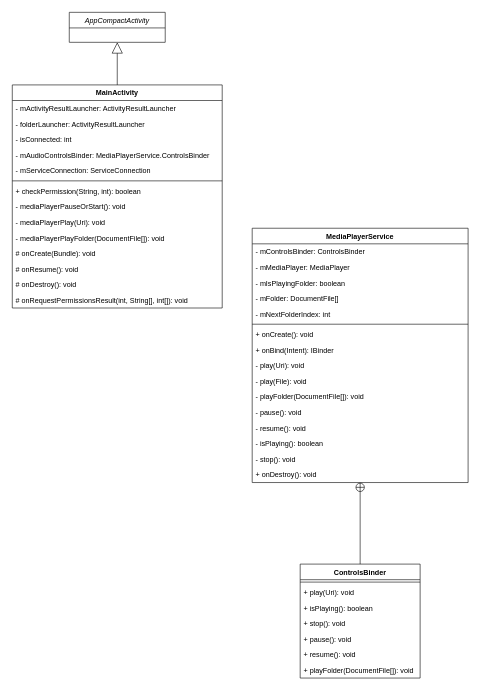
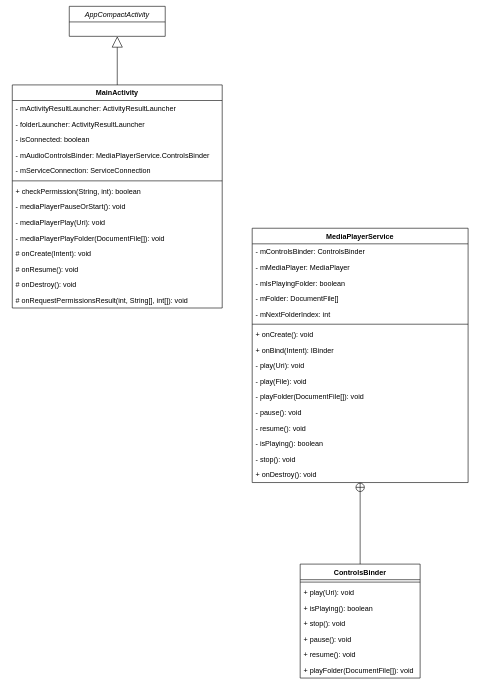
  <mxCell id="0" />
  <mxCell id="1" parent="0" />
- <mxCell id="2" value="AppCompactActivity" style="swimlane;fontStyle=2;align=center;verticalAlign=top;childLayout=stackLayout;horizontal=1;startSize=26;horizontalStack=0;resizeParent=1;resizeLast=0;collapsible=1;marginBottom=0;rounded=0;shadow=0;strokeWidth=1;" parent="1" vertex="1"><mxGeometry x="115" y="20" width="160" height="50" as="geometry"><mxRectangle x="230" y="140" width="160" height="26" as="alternateBounds" /></mxGeometry></mxCell>
+ <mxCell id="2" value="AppCompactActivity" style="swimlane;fontStyle=2;align=center;verticalAlign=top;childLayout=stackLayout;horizontal=1;startSize=26;horizontalStack=0;resizeParent=1;resizeLast=0;collapsible=1;marginBottom=0;rounded=0;shadow=0;strokeWidth=1;" parent="1" vertex="1"><mxGeometry x="115" y="10" width="160" height="50" as="geometry"><mxRectangle x="230" y="140" width="160" height="26" as="alternateBounds" /></mxGeometry></mxCell>
  <mxCell id="3" value="MainActivity" style="swimlane;fontStyle=1;align=center;verticalAlign=top;childLayout=stackLayout;horizontal=1;startSize=26;horizontalStack=0;resizeParent=1;resizeParentMax=0;resizeLast=0;collapsible=1;marginBottom=0;" vertex="1" parent="1"><mxGeometry x="20" y="141" width="350" height="372" as="geometry" /></mxCell>
  <mxCell id="4" value="- mActivityResultLauncher: ActivityResultLauncher" style="text;strokeColor=none;fillColor=none;align=left;verticalAlign=top;spacingLeft=4;spacingRight=4;overflow=hidden;rotatable=0;points=[[0,0.5],[1,0.5]];portConstraint=eastwest;" vertex="1" parent="3"><mxGeometry y="26" width="350" height="26" as="geometry" /></mxCell>
  <mxCell id="5" value="- folderLauncher: ActivityResultLauncher" style="text;strokeColor=none;fillColor=none;align=left;verticalAlign=top;spacingLeft=4;spacingRight=4;overflow=hidden;rotatable=0;points=[[0,0.5],[1,0.5]];portConstraint=eastwest;" vertex="1" parent="3"><mxGeometry y="52" width="350" height="26" as="geometry" /></mxCell>
- <mxCell id="6" value="- isConnected: int" style="text;strokeColor=none;fillColor=none;align=left;verticalAlign=top;spacingLeft=4;spacingRight=4;overflow=hidden;rotatable=0;points=[[0,0.5],[1,0.5]];portConstraint=eastwest;" vertex="1" parent="3"><mxGeometry y="78" width="350" height="26" as="geometry" /></mxCell>
+ <mxCell id="6" value="- isConnected: boolean" style="text;strokeColor=none;fillColor=none;align=left;verticalAlign=top;spacingLeft=4;spacingRight=4;overflow=hidden;rotatable=0;points=[[0,0.5],[1,0.5]];portConstraint=eastwest;" vertex="1" parent="3"><mxGeometry y="78" width="350" height="26" as="geometry" /></mxCell>
  <mxCell id="7" value="- mAudioControlsBinder: MediaPlayerService.ControlsBinder" style="text;strokeColor=none;fillColor=none;align=left;verticalAlign=top;spacingLeft=4;spacingRight=4;overflow=hidden;rotatable=0;points=[[0,0.5],[1,0.5]];portConstraint=eastwest;" vertex="1" parent="3"><mxGeometry y="104" width="350" height="26" as="geometry" /></mxCell>
  <mxCell id="8" value="- mServiceConnection: ServiceConnection" style="text;strokeColor=none;fillColor=none;align=left;verticalAlign=top;spacingLeft=4;spacingRight=4;overflow=hidden;rotatable=0;points=[[0,0.5],[1,0.5]];portConstraint=eastwest;" vertex="1" parent="3"><mxGeometry y="130" width="350" height="26" as="geometry" /></mxCell>
  <mxCell id="9" value="" style="line;strokeWidth=1;fillColor=none;align=left;verticalAlign=middle;spacingTop=-1;spacingLeft=3;spacingRight=3;rotatable=0;labelPosition=right;points=[];portConstraint=eastwest;" vertex="1" parent="3"><mxGeometry y="156" width="350" height="8" as="geometry" /></mxCell>
  <mxCell id="10" value="+ checkPermission(String, int): boolean" style="text;strokeColor=none;fillColor=none;align=left;verticalAlign=top;spacingLeft=4;spacingRight=4;overflow=hidden;rotatable=0;points=[[0,0.5],[1,0.5]];portConstraint=eastwest;" vertex="1" parent="3"><mxGeometry y="164" width="350" height="26" as="geometry" /></mxCell>
  <mxCell id="11" value="- mediaPlayerPauseOrStart(): void" style="text;strokeColor=none;fillColor=none;align=left;verticalAlign=top;spacingLeft=4;spacingRight=4;overflow=hidden;rotatable=0;points=[[0,0.5],[1,0.5]];portConstraint=eastwest;" vertex="1" parent="3"><mxGeometry y="190" width="350" height="26" as="geometry" /></mxCell>
  <mxCell id="12" value="- mediaPlayerPlay(Uri): void" style="text;strokeColor=none;fillColor=none;align=left;verticalAlign=top;spacingLeft=4;spacingRight=4;overflow=hidden;rotatable=0;points=[[0,0.5],[1,0.5]];portConstraint=eastwest;" vertex="1" parent="3"><mxGeometry y="216" width="350" height="26" as="geometry" /></mxCell>
  <mxCell id="13" value="- mediaPlayerPlayFolder(DocumentFile[]): void" style="text;strokeColor=none;fillColor=none;align=left;verticalAlign=top;spacingLeft=4;spacingRight=4;overflow=hidden;rotatable=0;points=[[0,0.5],[1,0.5]];portConstraint=eastwest;" vertex="1" parent="3"><mxGeometry y="242" width="350" height="26" as="geometry" /></mxCell>
- <mxCell id="14" value="# onCreate(Bundle): void" style="text;strokeColor=none;fillColor=none;align=left;verticalAlign=top;spacingLeft=4;spacingRight=4;overflow=hidden;rotatable=0;points=[[0,0.5],[1,0.5]];portConstraint=eastwest;" vertex="1" parent="3"><mxGeometry y="268" width="350" height="26" as="geometry" /></mxCell>
+ <mxCell id="14" value="# onCreate(Intent): void" style="text;strokeColor=none;fillColor=none;align=left;verticalAlign=top;spacingLeft=4;spacingRight=4;overflow=hidden;rotatable=0;points=[[0,0.5],[1,0.5]];portConstraint=eastwest;" vertex="1" parent="3"><mxGeometry y="268" width="350" height="26" as="geometry" /></mxCell>
  <mxCell id="15" value="# onResume(): void" style="text;strokeColor=none;fillColor=none;align=left;verticalAlign=top;spacingLeft=4;spacingRight=4;overflow=hidden;rotatable=0;points=[[0,0.5],[1,0.5]];portConstraint=eastwest;" vertex="1" parent="3"><mxGeometry y="294" width="350" height="26" as="geometry" /></mxCell>
  <mxCell id="16" value="# onDestroy(): void" style="text;strokeColor=none;fillColor=none;align=left;verticalAlign=top;spacingLeft=4;spacingRight=4;overflow=hidden;rotatable=0;points=[[0,0.5],[1,0.5]];portConstraint=eastwest;" vertex="1" parent="3"><mxGeometry y="320" width="350" height="26" as="geometry" /></mxCell>
  <mxCell id="17" value="# onRequestPermissionsResult(int, String[], int[]): void" style="text;strokeColor=none;fillColor=none;align=left;verticalAlign=top;spacingLeft=4;spacingRight=4;overflow=hidden;rotatable=0;points=[[0,0.5],[1,0.5]];portConstraint=eastwest;" vertex="1" parent="3"><mxGeometry y="346" width="350" height="26" as="geometry" /></mxCell>
  <mxCell id="18" value="" style="endArrow=block;endSize=16;endFill=0;html=1;rounded=0;exitX=0.5;exitY=0;exitDx=0;exitDy=0;entryX=0.5;entryY=1;entryDx=0;entryDy=0;" edge="1" parent="1" source="3" target="2"><mxGeometry x="0.155" y="-45" width="160" relative="1" as="geometry"><mxPoint x="450" y="230" as="sourcePoint" /><mxPoint x="610" y="230" as="targetPoint" /><mxPoint as="offset" /></mxGeometry></mxCell>
  <mxCell id="19" value="MediaPlayerService" style="swimlane;fontStyle=1;align=center;verticalAlign=top;childLayout=stackLayout;horizontal=1;startSize=26;horizontalStack=0;resizeParent=1;resizeParentMax=0;resizeLast=0;collapsible=1;marginBottom=0;" vertex="1" parent="1"><mxGeometry x="420" y="380" width="360" height="424" as="geometry" /></mxCell>
  <mxCell id="20" value="- mControlsBinder: ControlsBinder" style="text;strokeColor=none;fillColor=none;align=left;verticalAlign=top;spacingLeft=4;spacingRight=4;overflow=hidden;rotatable=0;points=[[0,0.5],[1,0.5]];portConstraint=eastwest;" vertex="1" parent="19"><mxGeometry y="26" width="360" height="26" as="geometry" /></mxCell>
  <mxCell id="21" value="- mMediaPlayer: MediaPlayer" style="text;strokeColor=none;fillColor=none;align=left;verticalAlign=top;spacingLeft=4;spacingRight=4;overflow=hidden;rotatable=0;points=[[0,0.5],[1,0.5]];portConstraint=eastwest;" vertex="1" parent="19"><mxGeometry y="52" width="360" height="26" as="geometry" /></mxCell>
  <mxCell id="22" value="- mIsPlayingFolder: boolean" style="text;strokeColor=none;fillColor=none;align=left;verticalAlign=top;spacingLeft=4;spacingRight=4;overflow=hidden;rotatable=0;points=[[0,0.5],[1,0.5]];portConstraint=eastwest;" vertex="1" parent="19"><mxGeometry y="78" width="360" height="26" as="geometry" /></mxCell>
  <mxCell id="23" value="- mFolder: DocumentFile[]" style="text;strokeColor=none;fillColor=none;align=left;verticalAlign=top;spacingLeft=4;spacingRight=4;overflow=hidden;rotatable=0;points=[[0,0.5],[1,0.5]];portConstraint=eastwest;" vertex="1" parent="19"><mxGeometry y="104" width="360" height="26" as="geometry" /></mxCell>
  <mxCell id="24" value="- mNextFolderIndex: int" style="text;strokeColor=none;fillColor=none;align=left;verticalAlign=top;spacingLeft=4;spacingRight=4;overflow=hidden;rotatable=0;points=[[0,0.5],[1,0.5]];portConstraint=eastwest;" vertex="1" parent="19"><mxGeometry y="130" width="360" height="26" as="geometry" /></mxCell>
  <mxCell id="25" value="" style="line;strokeWidth=1;fillColor=none;align=left;verticalAlign=middle;spacingTop=-1;spacingLeft=3;spacingRight=3;rotatable=0;labelPosition=right;points=[];portConstraint=eastwest;" vertex="1" parent="19"><mxGeometry y="156" width="360" height="8" as="geometry" /></mxCell>
  <mxCell id="26" value="+ onCreate(): void" style="text;strokeColor=none;fillColor=none;align=left;verticalAlign=top;spacingLeft=4;spacingRight=4;overflow=hidden;rotatable=0;points=[[0,0.5],[1,0.5]];portConstraint=eastwest;" vertex="1" parent="19"><mxGeometry y="164" width="360" height="26" as="geometry" /></mxCell>
  <mxCell id="27" value="+ onBind(Intent): IBinder" style="text;strokeColor=none;fillColor=none;align=left;verticalAlign=top;spacingLeft=4;spacingRight=4;overflow=hidden;rotatable=0;points=[[0,0.5],[1,0.5]];portConstraint=eastwest;" vertex="1" parent="19"><mxGeometry y="190" width="360" height="26" as="geometry" /></mxCell>
  <mxCell id="28" value="- play(Uri): void" style="text;strokeColor=none;fillColor=none;align=left;verticalAlign=top;spacingLeft=4;spacingRight=4;overflow=hidden;rotatable=0;points=[[0,0.5],[1,0.5]];portConstraint=eastwest;" vertex="1" parent="19"><mxGeometry y="216" width="360" height="26" as="geometry" /></mxCell>
  <mxCell id="29" value="- play(File): void" style="text;strokeColor=none;fillColor=none;align=left;verticalAlign=top;spacingLeft=4;spacingRight=4;overflow=hidden;rotatable=0;points=[[0,0.5],[1,0.5]];portConstraint=eastwest;" vertex="1" parent="19"><mxGeometry y="242" width="360" height="26" as="geometry" /></mxCell>
  <mxCell id="30" value="- playFolder(DocumentFile[]): void" style="text;strokeColor=none;fillColor=none;align=left;verticalAlign=top;spacingLeft=4;spacingRight=4;overflow=hidden;rotatable=0;points=[[0,0.5],[1,0.5]];portConstraint=eastwest;" vertex="1" parent="19"><mxGeometry y="268" width="360" height="26" as="geometry" /></mxCell>
  <mxCell id="31" value="- pause(): void" style="text;strokeColor=none;fillColor=none;align=left;verticalAlign=top;spacingLeft=4;spacingRight=4;overflow=hidden;rotatable=0;points=[[0,0.5],[1,0.5]];portConstraint=eastwest;" vertex="1" parent="19"><mxGeometry y="294" width="360" height="26" as="geometry" /></mxCell>
  <mxCell id="32" value="- resume(): void" style="text;strokeColor=none;fillColor=none;align=left;verticalAlign=top;spacingLeft=4;spacingRight=4;overflow=hidden;rotatable=0;points=[[0,0.5],[1,0.5]];portConstraint=eastwest;" vertex="1" parent="19"><mxGeometry y="320" width="360" height="26" as="geometry" /></mxCell>
  <mxCell id="33" value="- isPlaying(): boolean" style="text;strokeColor=none;fillColor=none;align=left;verticalAlign=top;spacingLeft=4;spacingRight=4;overflow=hidden;rotatable=0;points=[[0,0.5],[1,0.5]];portConstraint=eastwest;" vertex="1" parent="19"><mxGeometry y="346" width="360" height="26" as="geometry" /></mxCell>
  <mxCell id="34" value="- stop(): void" style="text;strokeColor=none;fillColor=none;align=left;verticalAlign=top;spacingLeft=4;spacingRight=4;overflow=hidden;rotatable=0;points=[[0,0.5],[1,0.5]];portConstraint=eastwest;" vertex="1" parent="19"><mxGeometry y="372" width="360" height="26" as="geometry" /></mxCell>
  <mxCell id="35" value="+ onDestroy(): void" style="text;strokeColor=none;fillColor=none;align=left;verticalAlign=top;spacingLeft=4;spacingRight=4;overflow=hidden;rotatable=0;points=[[0,0.5],[1,0.5]];portConstraint=eastwest;" vertex="1" parent="19"><mxGeometry y="398" width="360" height="26" as="geometry" /></mxCell>
  <mxCell id="36" value="ControlsBinder" style="swimlane;fontStyle=1;align=center;verticalAlign=top;childLayout=stackLayout;horizontal=1;startSize=26;horizontalStack=0;resizeParent=1;resizeParentMax=0;resizeLast=0;collapsible=1;marginBottom=0;" vertex="1" parent="1"><mxGeometry x="500" y="940" width="200" height="190" as="geometry" /></mxCell>
  <mxCell id="37" value="" style="line;strokeWidth=1;fillColor=none;align=left;verticalAlign=middle;spacingTop=-1;spacingLeft=3;spacingRight=3;rotatable=0;labelPosition=right;points=[];portConstraint=eastwest;" vertex="1" parent="36"><mxGeometry y="26" width="200" height="8" as="geometry" /></mxCell>
  <mxCell id="38" value="+ play(Uri): void" style="text;strokeColor=none;fillColor=none;align=left;verticalAlign=top;spacingLeft=4;spacingRight=4;overflow=hidden;rotatable=0;points=[[0,0.5],[1,0.5]];portConstraint=eastwest;" vertex="1" parent="36"><mxGeometry y="34" width="200" height="26" as="geometry" /></mxCell>
  <mxCell id="39" value="+ isPlaying(): boolean" style="text;strokeColor=none;fillColor=none;align=left;verticalAlign=top;spacingLeft=4;spacingRight=4;overflow=hidden;rotatable=0;points=[[0,0.5],[1,0.5]];portConstraint=eastwest;" vertex="1" parent="36"><mxGeometry y="60" width="200" height="26" as="geometry" /></mxCell>
  <mxCell id="40" value="+ stop(): void" style="text;strokeColor=none;fillColor=none;align=left;verticalAlign=top;spacingLeft=4;spacingRight=4;overflow=hidden;rotatable=0;points=[[0,0.5],[1,0.5]];portConstraint=eastwest;" vertex="1" parent="36"><mxGeometry y="86" width="200" height="26" as="geometry" /></mxCell>
  <mxCell id="41" value="+ pause(): void" style="text;strokeColor=none;fillColor=none;align=left;verticalAlign=top;spacingLeft=4;spacingRight=4;overflow=hidden;rotatable=0;points=[[0,0.5],[1,0.5]];portConstraint=eastwest;" vertex="1" parent="36"><mxGeometry y="112" width="200" height="26" as="geometry" /></mxCell>
  <mxCell id="42" value="+ resume(): void" style="text;strokeColor=none;fillColor=none;align=left;verticalAlign=top;spacingLeft=4;spacingRight=4;overflow=hidden;rotatable=0;points=[[0,0.5],[1,0.5]];portConstraint=eastwest;" vertex="1" parent="36"><mxGeometry y="138" width="200" height="26" as="geometry" /></mxCell>
  <mxCell id="43" value="+ playFolder(DocumentFile[]): void" style="text;strokeColor=none;fillColor=none;align=left;verticalAlign=top;spacingLeft=4;spacingRight=4;overflow=hidden;rotatable=0;points=[[0,0.5],[1,0.5]];portConstraint=eastwest;" vertex="1" parent="36"><mxGeometry y="164" width="200" height="26" as="geometry" /></mxCell>
  <mxCell id="44" value="" style="endArrow=none;startArrow=circlePlus;endFill=0;startFill=0;endSize=8;html=1;rounded=0;entryX=0.5;entryY=0;entryDx=0;entryDy=0;" edge="1" parent="1" source="35" target="36"><mxGeometry width="160" relative="1" as="geometry"><mxPoint x="560" y="910" as="sourcePoint" /><mxPoint x="720" y="910" as="targetPoint" /></mxGeometry></mxCell>
